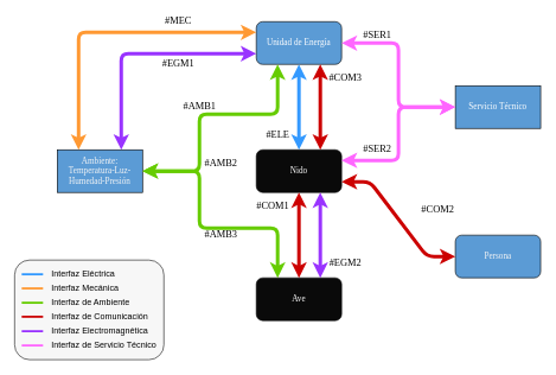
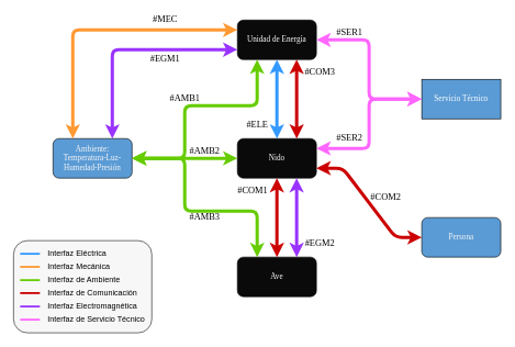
  <mxCell id="0" />
  <mxCell id="1" parent="0" />
  <mxCell id="2" value="" style="rounded=1;whiteSpace=wrap;html=1;fillColor=#F7F7F7;gradientColor=none;strokeColor=#171717;" parent="1" vertex="1"><mxGeometry x="20" y="365" width="210" height="140" as="geometry" /></mxCell>
  <mxCell id="3" value="&lt;font color=&quot;#ffffff&quot; face=&quot;Calibri&quot;&gt;Nido&lt;/font&gt;" style="rounded=1;whiteSpace=wrap;html=1;fillColor=#0A0A0A;" parent="1" vertex="1"><mxGeometry x="360" y="210" width="120" height="60" as="geometry" /></mxCell>
- <mxCell id="4" value="&lt;div&gt;&lt;font color=&quot;#F5F5F5&quot; face=&quot;Calibri&quot;&gt;Ambiente:&lt;/font&gt;&lt;/div&gt;&lt;div&gt;&lt;font color=&quot;#F5F5F5&quot;&gt;&lt;font face=&quot;Calibri&quot;&gt;Temperatura-Luz-Humedad-Presión&lt;/font&gt;&lt;br&gt;&lt;/font&gt;&lt;/div&gt;" style="whiteSpace=wrap;html=1;fillColor=#5B9BD5;rounded=0;" parent="1" vertex="1"><mxGeometry x="80" y="210" width="120" height="60" as="geometry" /></mxCell>
+ <mxCell id="4" value="&lt;div&gt;&lt;font color=&quot;#F5F5F5&quot; face=&quot;Calibri&quot;&gt;Ambiente:&lt;/font&gt;&lt;/div&gt;&lt;div&gt;&lt;font color=&quot;#F5F5F5&quot;&gt;&lt;font face=&quot;Calibri&quot;&gt;Temperatura-Luz-Humedad-Presión&lt;/font&gt;&lt;br&gt;&lt;/font&gt;&lt;/div&gt;" style="rounded=1;whiteSpace=wrap;html=1;fillColor=#5B9BD5;" parent="1" vertex="1"><mxGeometry x="80" y="210" width="120" height="60" as="geometry" /></mxCell>
  <mxCell id="5" value="&lt;font color=&quot;#ffffff&quot; face=&quot;Calibri&quot;&gt;Ave&lt;/font&gt;" style="rounded=1;whiteSpace=wrap;html=1;fillColor=#0A0A0A;" parent="1" vertex="1"><mxGeometry x="360" y="390" width="120" height="60" as="geometry" /></mxCell>
- <mxCell id="6" value="&lt;font color=&quot;#FFFFFF&quot; face=&quot;Calibri&quot;&gt;Unidad de Energía&lt;/font&gt;" style="rounded=1;whiteSpace=wrap;html=1;fillColor=#5b9bd5;" parent="1" vertex="1"><mxGeometry x="360" y="30" width="120" height="60" as="geometry" /></mxCell>
+ <mxCell id="6" value="&lt;font color=&quot;#FFFFFF&quot; face=&quot;Calibri&quot;&gt;Unidad de Energía&lt;/font&gt;" style="rounded=1;whiteSpace=wrap;html=1;fillColor=#0A0A0A;" parent="1" vertex="1"><mxGeometry x="360" y="30" width="120" height="60" as="geometry" /></mxCell>
  <mxCell id="7" value="&lt;font color=&quot;#FFFFFF&quot;&gt;&lt;font face=&quot;Calibri&quot;&gt;Servicio Técnico&lt;/font&gt;&lt;br&gt;&lt;/font&gt;" style="whiteSpace=wrap;html=1;fillColor=#5B9BD5;rounded=0;" parent="1" vertex="1"><mxGeometry x="640" y="120" width="120" height="60" as="geometry" /></mxCell>
  <mxCell id="8" value="&lt;div&gt;&lt;font color=&quot;#F5F5F5&quot;&gt;&lt;font face=&quot;Calibri&quot;&gt;Persona&lt;/font&gt;&lt;br&gt;&lt;/font&gt;&lt;/div&gt;" style="rounded=1;whiteSpace=wrap;html=1;fillColor=#5B9BD5;" parent="1" vertex="1"><mxGeometry x="640" y="330" width="120" height="60" as="geometry" /></mxCell>
  <mxCell id="9" value="" style="endArrow=classic;startArrow=classic;html=1;entryX=0.5;entryY=1;entryDx=0;entryDy=0;exitX=0.5;exitY=0;exitDx=0;exitDy=0;strokeWidth=5;strokeColor=#3399FF;" parent="1" source="3" target="6" edge="1"><mxGeometry width="50" height="50" relative="1" as="geometry"><mxPoint x="430" y="340" as="sourcePoint" /><mxPoint x="480" y="290" as="targetPoint" /></mxGeometry></mxCell>
  <mxCell id="10" value="" style="endArrow=classic;startArrow=classic;html=1;strokeWidth=5;entryX=0.5;entryY=1;entryDx=0;entryDy=0;exitX=0.5;exitY=0;exitDx=0;exitDy=0;strokeColor=#CC0000;" parent="1" source="5" target="3" edge="1"><mxGeometry width="50" height="50" relative="1" as="geometry"><mxPoint x="400" y="360" as="sourcePoint" /><mxPoint x="450" y="310" as="targetPoint" /></mxGeometry></mxCell>
  <mxCell id="11" value="Interfaz Electromagnética" style="text;html=1;strokeColor=none;fillColor=none;align=left;verticalAlign=middle;whiteSpace=wrap;rounded=0;" parent="1" vertex="1"><mxGeometry x="70" y="455" width="140" height="20" as="geometry" /></mxCell>
+ <mxCell id="12" value="" style="endArrow=classic;startArrow=classic;html=1;strokeWidth=5;exitX=1;exitY=0.5;exitDx=0;exitDy=0;strokeColor=#66CC00;entryX=0;entryY=0.5;entryDx=0;entryDy=0;" parent="1" source="4" target="3" edge="1"><mxGeometry width="50" height="50" relative="1" as="geometry"><mxPoint x="180" y="270" as="sourcePoint" /><mxPoint x="278.26" y="240.04" as="targetPoint" /></mxGeometry></mxCell>
  <mxCell id="13" value="" style="endArrow=classic;startArrow=classic;html=1;strokeWidth=5;fillColor=#6a00ff;strokeColor=#9933FF;entryX=0;entryY=0.75;entryDx=0;entryDy=0;exitX=0.75;exitY=0;exitDx=0;exitDy=0;" parent="1" source="4" target="6" edge="1"><mxGeometry width="50" height="50" relative="1" as="geometry"><mxPoint x="123" y="190" as="sourcePoint" /><mxPoint x="276.23" y="79.77" as="targetPoint" /><Array as="points"><mxPoint x="170" y="75" /></Array></mxGeometry></mxCell>
  <mxCell id="14" value="" style="endArrow=classic;startArrow=classic;html=1;strokeWidth=5;fillColor=#f0a30a;strokeColor=#FF9933;entryX=0;entryY=0.25;entryDx=0;entryDy=0;exitX=0.25;exitY=0;exitDx=0;exitDy=0;" parent="1" source="4" target="6" edge="1"><mxGeometry width="50" height="50" relative="1" as="geometry"><mxPoint x="83" y="190" as="sourcePoint" /><mxPoint x="280" y="39.82" as="targetPoint" /><Array as="points"><mxPoint x="110" y="45" /></Array></mxGeometry></mxCell>
  <mxCell id="15" value="" style="endArrow=classic;startArrow=classic;html=1;strokeWidth=5;strokeColor=#FF66FF;exitX=0;exitY=0.5;exitDx=0;exitDy=0;" parent="1" edge="1" source="7"><mxGeometry width="50" height="50" relative="1" as="geometry"><mxPoint x="640" y="60" as="sourcePoint" /><mxPoint x="480" y="60" as="targetPoint" /><Array as="points"><mxPoint x="560" y="150" /><mxPoint x="560" y="60" /></Array></mxGeometry></mxCell>
  <mxCell id="16" value="" style="endArrow=classic;startArrow=classic;html=1;strokeWidth=5;entryX=0.5;entryY=1;entryDx=0;entryDy=0;exitX=0.75;exitY=0;exitDx=0;exitDy=0;strokeColor=#CC0000;" parent="1" source="3" edge="1"><mxGeometry width="50" height="50" relative="1" as="geometry"><mxPoint x="449.94" y="185.05" as="sourcePoint" /><mxPoint x="450" y="90" as="targetPoint" /></mxGeometry></mxCell>
  <mxCell id="17" value="" style="endArrow=classic;startArrow=classic;html=1;strokeWidth=5;entryX=0;entryY=0.5;entryDx=0;entryDy=0;fillColor=#e51400;exitX=1;exitY=0.75;exitDx=0;exitDy=0;strokeColor=#CC0000;" parent="1" source="3" target="8" edge="1"><mxGeometry width="50" height="50" relative="1" as="geometry"><mxPoint x="570" y="240.04" as="sourcePoint" /><mxPoint x="510" y="290" as="targetPoint" /><Array as="points"><mxPoint x="520" y="255" /><mxPoint x="600" y="360" /></Array></mxGeometry></mxCell>
  <mxCell id="18" value="" style="endArrow=none;html=1;strokeWidth=3;strokeColor=#FF9933;" parent="1" edge="1"><mxGeometry width="50" height="50" relative="1" as="geometry"><mxPoint x="30" y="404.8" as="sourcePoint" /><mxPoint x="60" y="404.8" as="targetPoint" /></mxGeometry></mxCell>
  <mxCell id="19" value="" style="endArrow=none;html=1;strokeWidth=3;strokeColor=#66CC00;" parent="1" edge="1"><mxGeometry width="50" height="50" relative="1" as="geometry"><mxPoint x="30" y="425" as="sourcePoint" /><mxPoint x="60" y="425" as="targetPoint" /></mxGeometry></mxCell>
  <mxCell id="20" value="" style="endArrow=none;html=1;strokeWidth=3;strokeColor=#CC0000;" parent="1" edge="1"><mxGeometry width="50" height="50" relative="1" as="geometry"><mxPoint x="30" y="444.6" as="sourcePoint" /><mxPoint x="60" y="444.6" as="targetPoint" /></mxGeometry></mxCell>
  <mxCell id="21" value="" style="endArrow=none;html=1;strokeWidth=3;strokeColor=#9933FF;" parent="1" edge="1"><mxGeometry width="50" height="50" relative="1" as="geometry"><mxPoint x="30" y="465" as="sourcePoint" /><mxPoint x="60" y="465" as="targetPoint" /></mxGeometry></mxCell>
  <mxCell id="22" value="" style="endArrow=none;html=1;strokeWidth=3;strokeColor=#FF66FF;" parent="1" edge="1"><mxGeometry width="50" height="50" relative="1" as="geometry"><mxPoint x="30" y="485" as="sourcePoint" /><mxPoint x="60" y="485" as="targetPoint" /></mxGeometry></mxCell>
  <mxCell id="23" value="Interfaz de Ambiente" style="text;html=1;strokeColor=none;fillColor=none;align=left;verticalAlign=middle;whiteSpace=wrap;rounded=0;" parent="1" vertex="1"><mxGeometry x="70" y="415" width="140" height="20" as="geometry" /></mxCell>
  <mxCell id="24" value="Interfaz Mecánica" style="text;html=1;strokeColor=none;fillColor=none;align=left;verticalAlign=middle;whiteSpace=wrap;rounded=0;" parent="1" vertex="1"><mxGeometry x="70" y="395" width="140" height="20" as="geometry" /></mxCell>
  <mxCell id="25" value="Interfaz de Servicio Técnico" style="text;html=1;strokeColor=none;fillColor=none;align=left;verticalAlign=middle;whiteSpace=wrap;rounded=0;" parent="1" vertex="1"><mxGeometry x="70" y="475" width="160" height="20" as="geometry" /></mxCell>
  <mxCell id="26" value="Interfaz de Comunicación" style="text;html=1;strokeColor=none;fillColor=none;align=left;verticalAlign=middle;whiteSpace=wrap;rounded=0;" parent="1" vertex="1"><mxGeometry x="70" y="435" width="140" height="20" as="geometry" /></mxCell>
  <mxCell id="27" value="" style="endArrow=none;html=1;strokeWidth=3;strokeColor=#3399FF;" edge="1" parent="1"><mxGeometry width="50" height="50" relative="1" as="geometry"><mxPoint x="30" y="385" as="sourcePoint" /><mxPoint x="60" y="385" as="targetPoint" /></mxGeometry></mxCell>
  <mxCell id="28" value="Interfaz Eléctrica" style="text;html=1;strokeColor=none;fillColor=none;align=left;verticalAlign=middle;whiteSpace=wrap;rounded=0;" vertex="1" parent="1"><mxGeometry x="70" y="375" width="160" height="20" as="geometry" /></mxCell>
  <mxCell id="29" value="" style="endArrow=classic;startArrow=classic;html=1;strokeWidth=5;exitX=1;exitY=0.5;exitDx=0;exitDy=0;strokeColor=#66CC00;entryX=0.25;entryY=1;entryDx=0;entryDy=0;" edge="1" parent="1" source="4" target="6"><mxGeometry width="50" height="50" relative="1" as="geometry"><mxPoint x="160" y="239.58" as="sourcePoint" /><mxPoint x="360" y="239.58" as="targetPoint" /><Array as="points"><mxPoint x="280" y="240" /><mxPoint x="280" y="160" /><mxPoint x="390" y="160" /></Array></mxGeometry></mxCell>
  <mxCell id="30" value="" style="endArrow=classic;startArrow=classic;html=1;strokeWidth=5;exitX=1;exitY=0.5;exitDx=0;exitDy=0;strokeColor=#66CC00;entryX=0.25;entryY=0;entryDx=0;entryDy=0;" edge="1" parent="1" source="4" target="5"><mxGeometry width="50" height="50" relative="1" as="geometry"><mxPoint x="160" y="239.58" as="sourcePoint" /><mxPoint x="360" y="239.58" as="targetPoint" /><Array as="points"><mxPoint x="280" y="240" /><mxPoint x="280" y="320" /><mxPoint x="390" y="320" /></Array></mxGeometry></mxCell>
  <mxCell id="31" value="" style="endArrow=classic;startArrow=classic;html=1;strokeWidth=5;strokeColor=#FF66FF;entryX=1;entryY=0.25;entryDx=0;entryDy=0;exitX=0;exitY=0.5;exitDx=0;exitDy=0;" edge="1" parent="1" source="7"><mxGeometry width="50" height="50" relative="1" as="geometry"><mxPoint x="640" y="120" as="sourcePoint" /><mxPoint x="480" y="225" as="targetPoint" /><Array as="points"><mxPoint x="560" y="150" /><mxPoint x="560" y="225" /></Array></mxGeometry></mxCell>
  <mxCell id="32" value="&lt;font face=&quot;Calibri&quot; style=&quot;font-size: 14px&quot;&gt;#SER1&lt;/font&gt;" style="text;html=1;align=center;verticalAlign=middle;resizable=0;points=[];autosize=1;" vertex="1" parent="1"><mxGeometry x="505" y="40" width="50" height="20" as="geometry" /></mxCell>
- <mxCell id="33" value="&lt;font face=&quot;Calibri&quot; style=&quot;font-size: 14px&quot;&gt;#COM2&lt;/font&gt;" style="text;html=1;align=center;verticalAlign=middle;resizable=0;points=[];autosize=1;" vertex="1" parent="1"><mxGeometry x="585" y="285" width="60" height="20" as="geometry" /></mxCell>
+ <mxCell id="33" value="&lt;font face=&quot;Calibri&quot; style=&quot;font-size: 14px&quot;&gt;#COM2&lt;/font&gt;" style="text;html=1;align=center;verticalAlign=middle;resizable=0;points=[];autosize=1;" vertex="1" parent="1"><mxGeometry x="555" y="290" width="60" height="20" as="geometry" /></mxCell>
  <mxCell id="34" value="&lt;font face=&quot;Calibri&quot;&gt;&lt;span style=&quot;font-size: 14px&quot;&gt;#COM1&lt;/span&gt;&lt;/font&gt;" style="text;html=1;align=center;verticalAlign=middle;resizable=0;points=[];autosize=1;" vertex="1" parent="1"><mxGeometry x="353" y="279" width="60" height="20" as="geometry" /></mxCell>
  <mxCell id="35" value="&lt;font face=&quot;Calibri&quot; style=&quot;font-size: 14px&quot;&gt;#AMB3&lt;/font&gt;" style="text;html=1;align=center;verticalAlign=middle;resizable=0;points=[];autosize=1;" vertex="1" parent="1"><mxGeometry x="280" y="320" width="60" height="20" as="geometry" /></mxCell>
  <mxCell id="36" value="&lt;font face=&quot;Calibri&quot; style=&quot;font-size: 14px&quot;&gt;#SER2&lt;/font&gt;" style="text;html=1;align=center;verticalAlign=middle;resizable=0;points=[];autosize=1;" vertex="1" parent="1"><mxGeometry x="505" y="200" width="50" height="20" as="geometry" /></mxCell>
  <mxCell id="37" value="&lt;font face=&quot;Calibri&quot; style=&quot;font-size: 14px&quot;&gt;#AMB2&lt;/font&gt;" style="text;html=1;align=center;verticalAlign=middle;resizable=0;points=[];autosize=1;" vertex="1" parent="1"><mxGeometry x="280" y="220" width="60" height="20" as="geometry" /></mxCell>
  <mxCell id="38" value="&lt;font face=&quot;Calibri&quot; style=&quot;font-size: 14px&quot;&gt;#AMB1&lt;/font&gt;" style="text;html=1;align=center;verticalAlign=middle;resizable=0;points=[];autosize=1;" vertex="1" parent="1"><mxGeometry x="250" y="140" width="60" height="20" as="geometry" /></mxCell>
  <mxCell id="39" value="&lt;font face=&quot;Calibri&quot; style=&quot;font-size: 14px&quot;&gt;#EGM1&lt;/font&gt;" style="text;html=1;align=center;verticalAlign=middle;resizable=0;points=[];autosize=1;" vertex="1" parent="1"><mxGeometry x="220" y="80" width="60" height="20" as="geometry" /></mxCell>
  <mxCell id="40" value="&lt;font face=&quot;Calibri&quot; style=&quot;font-size: 14px&quot;&gt;#MEC&lt;/font&gt;" style="text;html=1;align=center;verticalAlign=middle;resizable=0;points=[];autosize=1;" vertex="1" parent="1"><mxGeometry x="225" y="20" width="50" height="20" as="geometry" /></mxCell>
  <mxCell id="41" value="&lt;font face=&quot;Calibri&quot;&gt;&lt;span style=&quot;font-size: 14px&quot;&gt;#COM3&lt;/span&gt;&lt;/font&gt;" style="text;html=1;align=center;verticalAlign=middle;resizable=0;points=[];autosize=1;" vertex="1" parent="1"><mxGeometry x="455" y="100" width="60" height="20" as="geometry" /></mxCell>
  <mxCell id="42" value="&lt;font face=&quot;Calibri&quot; style=&quot;font-size: 14px&quot;&gt;#ELE&lt;/font&gt;" style="text;html=1;align=center;verticalAlign=middle;resizable=0;points=[];autosize=1;" vertex="1" parent="1"><mxGeometry x="370" y="180" width="40" height="20" as="geometry" /></mxCell>
  <mxCell id="43" value="" style="endArrow=classic;startArrow=classic;html=1;strokeWidth=5;fillColor=#6a00ff;strokeColor=#9933FF;exitX=0.75;exitY=0;exitDx=0;exitDy=0;entryX=0.75;entryY=1;entryDx=0;entryDy=0;" edge="1" parent="1" source="5" target="3"><mxGeometry width="50" height="50" relative="1" as="geometry"><mxPoint x="480" y="367.5" as="sourcePoint" /><mxPoint x="670" y="233" as="targetPoint" /><Array as="points"><mxPoint x="450" y="310" /></Array></mxGeometry></mxCell>
  <mxCell id="44" value="&lt;font face=&quot;Calibri&quot; style=&quot;font-size: 14px&quot;&gt;#EGM2&lt;/font&gt;" style="text;html=1;align=center;verticalAlign=middle;resizable=0;points=[];autosize=1;" vertex="1" parent="1"><mxGeometry x="455" y="360" width="60" height="20" as="geometry" /></mxCell>
